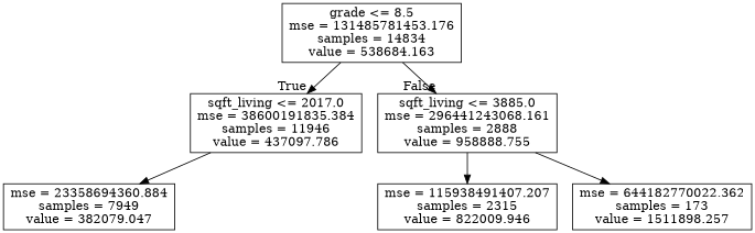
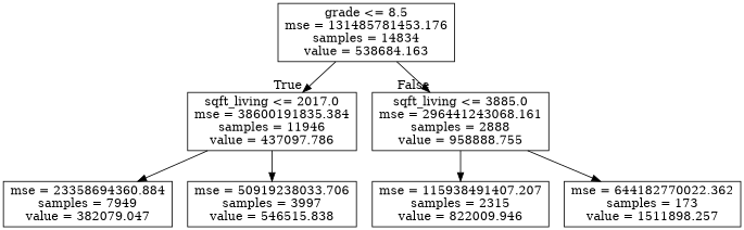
  digraph {
    node [shape=box]
    n1 [label="grade <= 8.5\nmse = 131485781453.176\nsamples = 14834\nvalue = 538684.163"]
    n2 [label="sqft_living <= 2017.0\nmse = 38600191835.384\nsamples = 11946\nvalue = 437097.786"]
    n3 [label="sqft_living <= 3885.0\nmse = 296441243068.161\nsamples = 2888\nvalue = 958888.755"]
    n4 [label="mse = 23358694360.884\nsamples = 7949\nvalue = 382079.047"]
+   n5 [label="mse = 50919238033.706\nsamples = 3997\nvalue = 546515.838"]
    n6 [label="mse = 115938491407.207\nsamples = 2315\nvalue = 822009.946"]
    n7 [label="mse = 644182770022.362\nsamples = 173\nvalue = 1511898.257"]
    n1 -> n2 [headlabel=True labelangle=45 labeldistance=2.5]
    n1 -> n3 [headlabel=False labelangle=-45 labeldistance=2.5]
    n2 -> n4
+   n2 -> n5
    n3 -> n6
    n3 -> n7
  }
